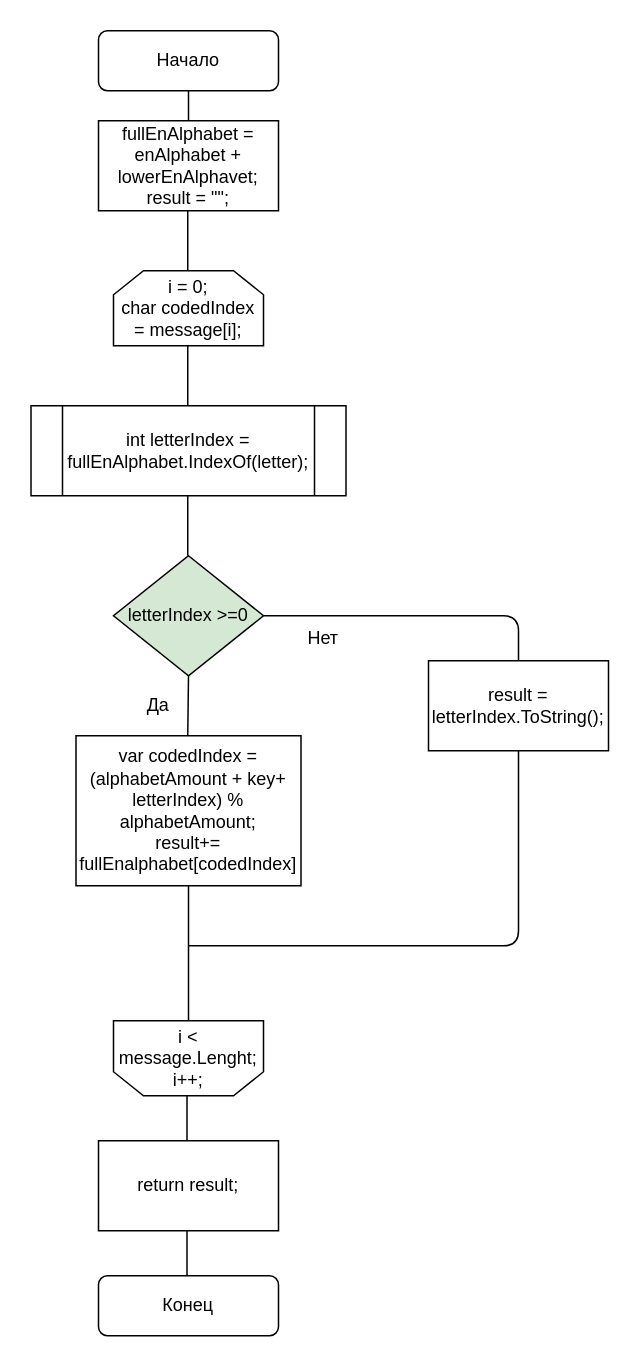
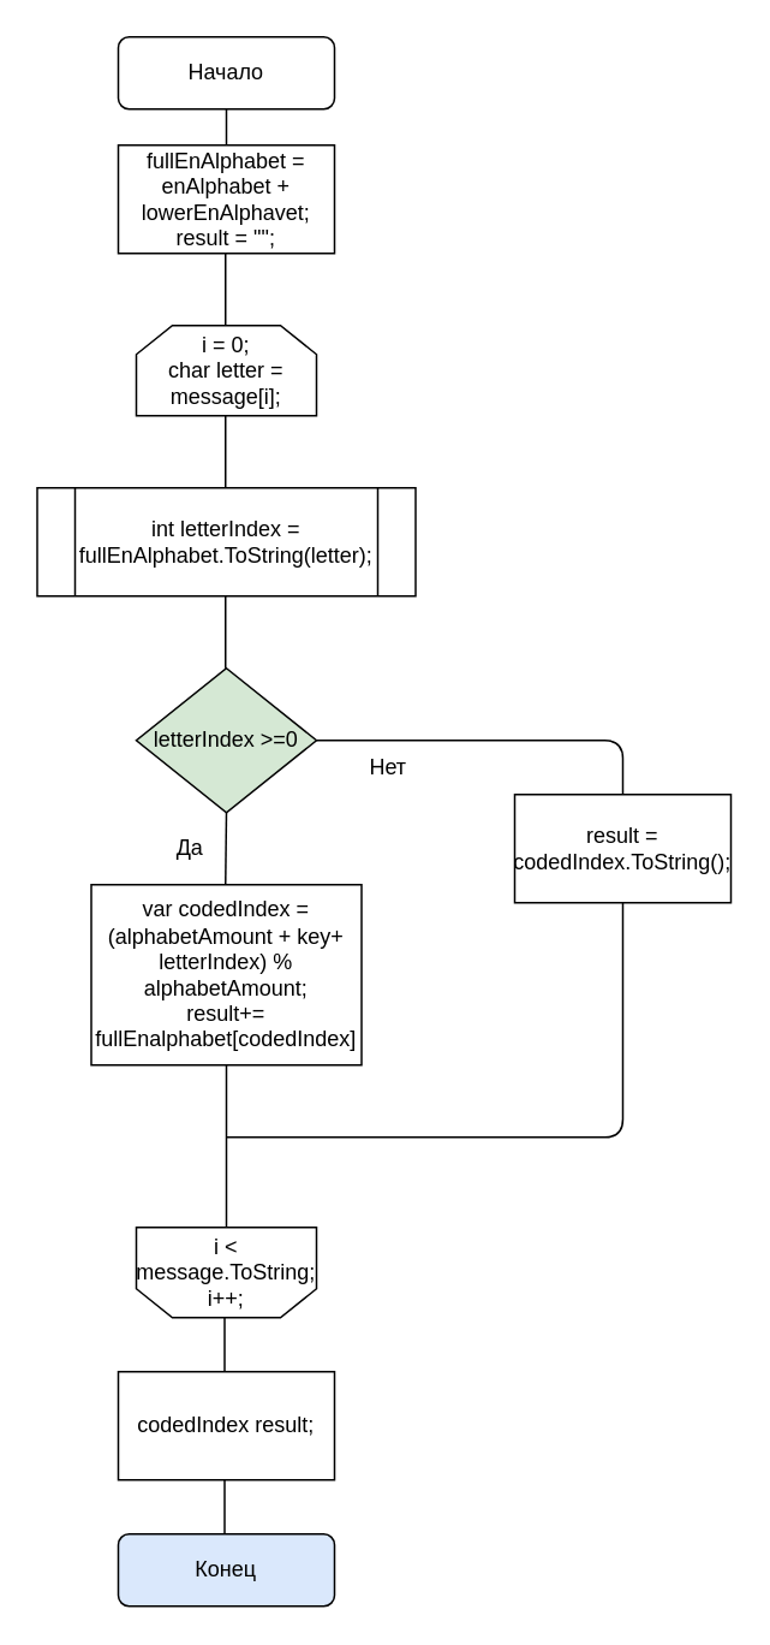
  <mxCell id="0" />
  <mxCell id="1" parent="0" />
  <mxCell id="2" value="Начало" style="rounded=1;whiteSpace=wrap;html=1;" vertex="1" parent="1"><mxGeometry x="65" y="20" width="120" height="40" as="geometry" /></mxCell>
  <mxCell id="3" value="" style="endArrow=none;html=1;entryX=0.5;entryY=1;entryDx=0;entryDy=0;" edge="1" parent="1" target="2"><mxGeometry width="50" height="50" relative="1" as="geometry"><mxPoint x="125" y="80" as="sourcePoint" /><mxPoint x="115" y="70" as="targetPoint" /></mxGeometry></mxCell>
  <mxCell id="4" value="fullEnAlphabet = enAlphabet + lowerEnAlphavet;&lt;br&gt;result = &quot;&quot;;" style="rounded=0;whiteSpace=wrap;html=1;" vertex="1" parent="1"><mxGeometry x="65" y="80" width="120" height="60" as="geometry" /></mxCell>
- <mxCell id="5" value="i = 0;&lt;br&gt;char codedIndex = message[i];" style="shape=loopLimit;whiteSpace=wrap;html=1;" vertex="1" parent="1"><mxGeometry x="75" y="180" width="100" height="50" as="geometry" /></mxCell>
+ <mxCell id="5" value="i = 0;&lt;br&gt;char letter = message[i];" style="shape=loopLimit;whiteSpace=wrap;html=1;" vertex="1" parent="1"><mxGeometry x="75" y="180" width="100" height="50" as="geometry" /></mxCell>
  <mxCell id="6" value="" style="endArrow=none;html=1;" edge="1" parent="1"><mxGeometry width="50" height="50" relative="1" as="geometry"><mxPoint x="124.5" y="180" as="sourcePoint" /><mxPoint x="124.5" y="140" as="targetPoint" /></mxGeometry></mxCell>
  <mxCell id="7" value="" style="endArrow=none;html=1;" edge="1" parent="1"><mxGeometry width="50" height="50" relative="1" as="geometry"><mxPoint x="124.5" y="270" as="sourcePoint" /><mxPoint x="124.5" y="230" as="targetPoint" /></mxGeometry></mxCell>
- <mxCell id="8" value="int letterIndex = fullEnAlphabet.IndexOf(letter);" style="shape=process;whiteSpace=wrap;html=1;backgroundOutline=1;" vertex="1" parent="1"><mxGeometry x="20" y="270" width="210" height="60" as="geometry" /></mxCell>
+ <mxCell id="8" value="int letterIndex = fullEnAlphabet.ToString(letter);" style="shape=process;whiteSpace=wrap;html=1;backgroundOutline=1;" vertex="1" parent="1"><mxGeometry x="20" y="270" width="210" height="60" as="geometry" /></mxCell>
  <mxCell id="9" value="" style="endArrow=none;html=1;" edge="1" parent="1"><mxGeometry width="50" height="50" relative="1" as="geometry"><mxPoint x="124.5" y="370" as="sourcePoint" /><mxPoint x="124.5" y="330" as="targetPoint" /></mxGeometry></mxCell>
  <mxCell id="10" value="letterIndex &amp;gt;=0" style="rhombus;whiteSpace=wrap;html=1;fillColor=#d5e8d4;" vertex="1" parent="1"><mxGeometry x="75" y="370" width="100" height="80" as="geometry" /></mxCell>
  <mxCell id="11" value="" style="endArrow=none;html=1;entryX=0.5;entryY=1;entryDx=0;entryDy=0;" edge="1" parent="1" target="10"><mxGeometry width="50" height="50" relative="1" as="geometry"><mxPoint x="124.5" y="490" as="sourcePoint" /><mxPoint x="124.5" y="450" as="targetPoint" /></mxGeometry></mxCell>
  <mxCell id="12" value="Да" style="text;html=1;strokeColor=none;fillColor=none;align=center;verticalAlign=middle;whiteSpace=wrap;rounded=0;" vertex="1" parent="1"><mxGeometry x="85" y="460" width="40" height="20" as="geometry" /></mxCell>
  <mxCell id="13" value="var codedIndex = (alphabetAmount + key+ letterIndex) % alphabetAmount;&lt;br&gt;result+= fullEnalphabet[codedIndex]" style="rounded=0;whiteSpace=wrap;html=1;" vertex="1" parent="1"><mxGeometry x="50" y="490" width="150" height="100" as="geometry" /></mxCell>
  <mxCell id="14" value="" style="endArrow=none;html=1;" edge="1" parent="1" target="16"><mxGeometry width="50" height="50" relative="1" as="geometry"><mxPoint x="175" y="410" as="sourcePoint" /><mxPoint x="345" y="500" as="targetPoint" /><Array as="points"><mxPoint x="345" y="410" /></Array></mxGeometry></mxCell>
  <mxCell id="15" value="Нет" style="text;html=1;strokeColor=none;fillColor=none;align=center;verticalAlign=middle;whiteSpace=wrap;rounded=0;" vertex="1" parent="1"><mxGeometry x="195" y="415" width="40" height="20" as="geometry" /></mxCell>
- <mxCell id="16" value="result = letterIndex.ToString();" style="rounded=0;whiteSpace=wrap;html=1;" vertex="1" parent="1"><mxGeometry x="285" y="440" width="120" height="60" as="geometry" /></mxCell>
+ <mxCell id="16" value="result = codedIndex.ToString();" style="rounded=0;whiteSpace=wrap;html=1;" vertex="1" parent="1"><mxGeometry x="285" y="440" width="120" height="60" as="geometry" /></mxCell>
  <mxCell id="17" value="" style="endArrow=none;html=1;" edge="1" parent="1"><mxGeometry width="50" height="50" relative="1" as="geometry"><mxPoint x="125" y="680" as="sourcePoint" /><mxPoint x="125" y="590" as="targetPoint" /></mxGeometry></mxCell>
  <mxCell id="18" value="" style="endArrow=none;html=1;" edge="1" parent="1"><mxGeometry width="50" height="50" relative="1" as="geometry"><mxPoint x="125" y="630" as="sourcePoint" /><mxPoint x="345" y="500" as="targetPoint" /><Array as="points"><mxPoint x="345" y="630" /></Array></mxGeometry></mxCell>
- <mxCell id="19" value="i &amp;lt; message.Lenght;&lt;br&gt;i++;" style="shape=loopLimit;whiteSpace=wrap;html=1;direction=west;" vertex="1" parent="1"><mxGeometry x="75" y="680" width="100" height="50" as="geometry" /></mxCell>
+ <mxCell id="19" value="i &amp;lt; message.ToString;&lt;br&gt;i++;" style="shape=loopLimit;whiteSpace=wrap;html=1;direction=west;" vertex="1" parent="1"><mxGeometry x="75" y="680" width="100" height="50" as="geometry" /></mxCell>
  <mxCell id="20" value="" style="endArrow=none;html=1;" edge="1" parent="1"><mxGeometry width="50" height="50" relative="1" as="geometry"><mxPoint x="124" y="760" as="sourcePoint" /><mxPoint x="124" y="730" as="targetPoint" /></mxGeometry></mxCell>
- <mxCell id="21" value="return result;" style="rounded=0;whiteSpace=wrap;html=1;" vertex="1" parent="1"><mxGeometry x="65" y="760" width="120" height="60" as="geometry" /></mxCell>
- <mxCell id="22" value="Конец" style="rounded=1;whiteSpace=wrap;html=1;" vertex="1" parent="1"><mxGeometry x="65" y="850" width="120" height="40" as="geometry" /></mxCell>
+ <mxCell id="21" value="codedIndex result;" style="rounded=0;whiteSpace=wrap;html=1;" vertex="1" parent="1"><mxGeometry x="65" y="760" width="120" height="60" as="geometry" /></mxCell>
+ <mxCell id="22" value="Конец" style="rounded=1;whiteSpace=wrap;html=1;fillColor=#dae8fc;" vertex="1" parent="1"><mxGeometry x="65" y="850" width="120" height="40" as="geometry" /></mxCell>
  <mxCell id="23" value="" style="endArrow=none;html=1;" edge="1" parent="1"><mxGeometry width="50" height="50" relative="1" as="geometry"><mxPoint x="124" y="850" as="sourcePoint" /><mxPoint x="124" y="820" as="targetPoint" /></mxGeometry></mxCell>
